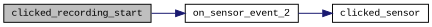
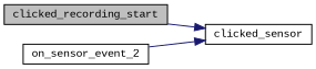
  digraph {
    fontname="Liberation Mono"
    rankdir=LR
    node [color=black fillcolor=white fontname="Liberation Mono" fontsize=10 shape=record style=filled]
    edge [color=midnightblue fontname="Liberation Mono" fontsize=10 labelfontname=Helvetica labelfontsize=10 style=solid]
    n1 [fillcolor=grey75 fontcolor=black height=0.2 label=clicked_recording_start width=0.4]
    n2 [height=0.2 label=on_sensor_event_2 width=0.4]
    n3 [height=0.2 label=clicked_sensor width=0.4]
-   n1 -> n2
+   n1 -> n3
    n2 -> n3
  }
